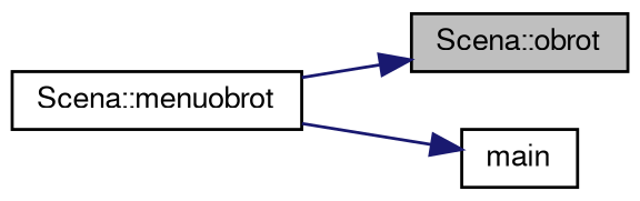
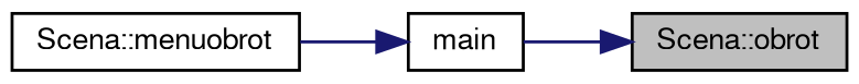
  digraph {
    rankdir=RL
    node [color=black fillcolor=white fontname=FreeSans fontsize=10 shape=record style=filled]
    edge [color=midnightblue dir=back fontname=FreeSans fontsize=10 labelfontname=FreeSans labelfontsize=10 style=solid]
    n1 [fillcolor=grey75 fontcolor=black height=0.2 label="Scena::obrot" width=0.4]
    n2 [height=0.2 label="Scena::menuobrot" width=0.4]
    n3 [height=0.2 label=main width=0.4]
-   n1 -> n2
+   n1 -> n3
    n3 -> n2
  }
